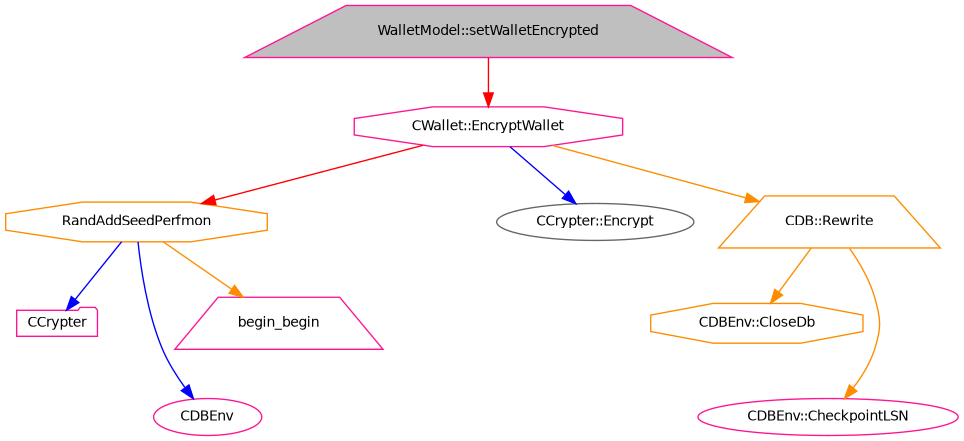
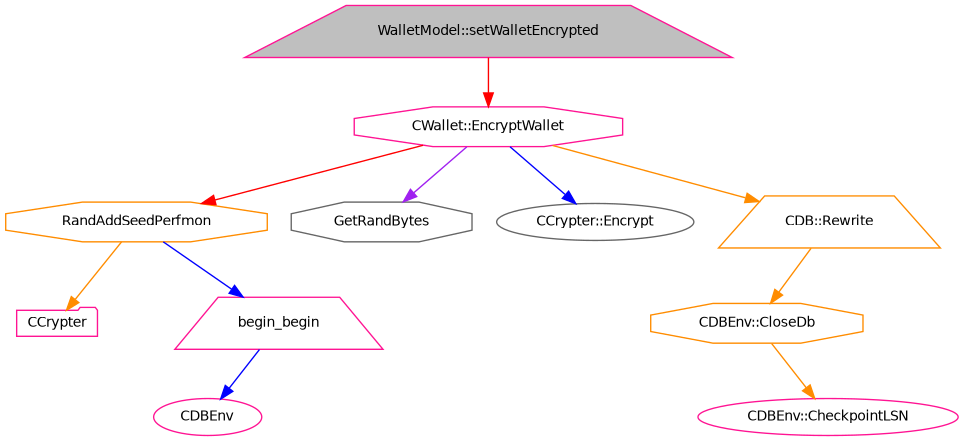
  digraph {
    rankdir=TB
    node [color=deeppink fillcolor=white fontname=Helvetica fontsize=10 shape=octagon style=filled]
    edge [color=blue fontname=Helvetica fontsize=10 labelfontname=Helvetica labelfontsize=10 style=solid]
    n1 [fillcolor=grey75 fontcolor=black height=0.2 label="WalletModel::setWalletEncrypted" shape=trapezium width=0.4]
    n2 [height=0.2 label="CWallet::EncryptWallet" width=0.4]
    n3 [color=darkorange height=0.2 label=RandAddSeedPerfmon width=0.4]
+   n4 [color=gray40 height=0.2 label=GetRandBytes width=0.4]
    n5 [color=gray40 height=0.2 label="CCrypter::Encrypt" shape=ellipse width=0.4]
    n6 [color=darkorange height=0.2 label="CDB::Rewrite" shape=trapezium width=0.4]
    n7 [height=0.2 label=CCrypter shape=folder width=0.4]
    n8 [height=0.2 label=CDBEnv shape=ellipse width=0.4]
    n9 [height=0.2 label=begin_begin shape=trapezium width=0.4]
    n10 [color=darkorange height=0.2 label="CDBEnv::CloseDb" width=0.4]
    n11 [height=0.2 label="CDBEnv::CheckpointLSN" shape=ellipse width=0.4]
    n1 -> n2 [color=red]
    n2 -> n3 [color=red]
+   n2 -> n4 [color=purple]
    n2 -> n5
    n2 -> n6 [color=darkorange]
-   n3 -> n7
-   n3 -> n8
-   n3 -> n9 [color=darkorange]
+   n3 -> n7 [color=darkorange]
+   n9 -> n8
+   n3 -> n9
    n6 -> n10 [color=darkorange]
-   n6 -> n11 [color=darkorange]
+   n10 -> n11 [color=darkorange]
  }
